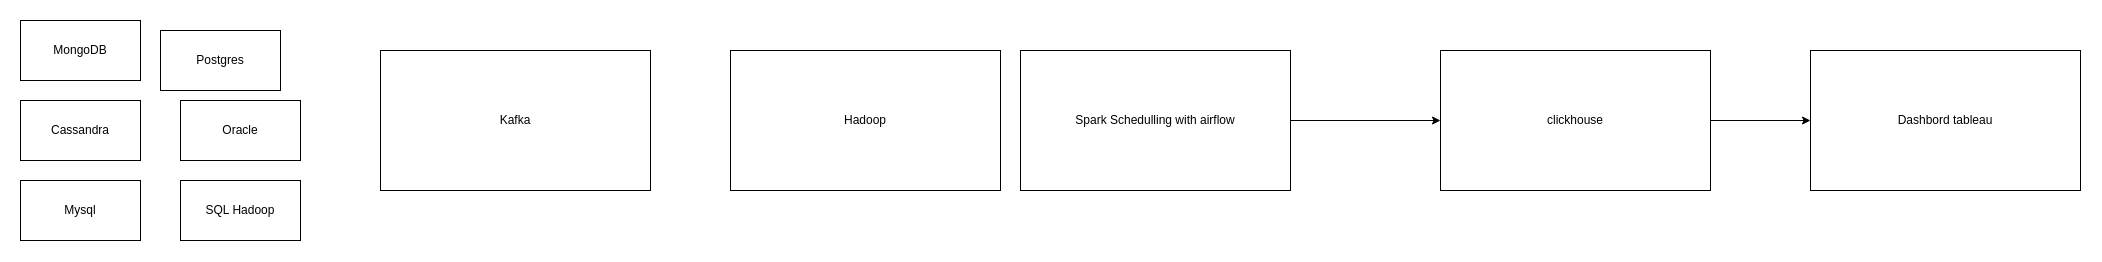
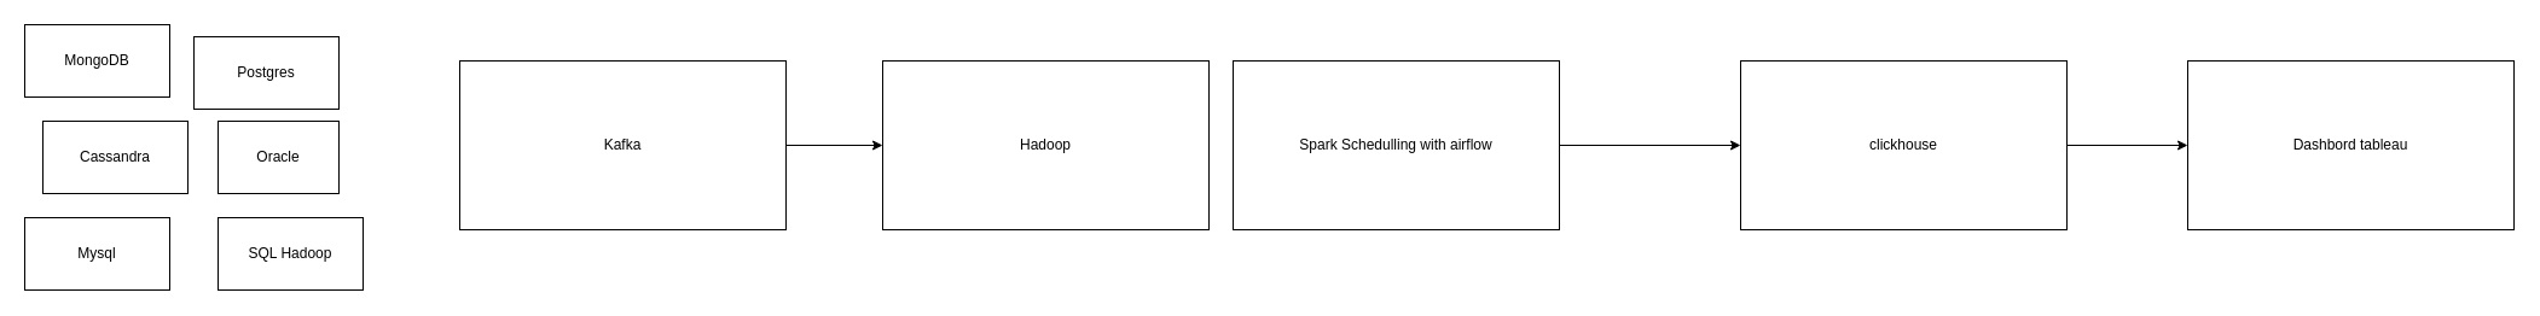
  <mxCell id="0" />
  <mxCell id="1" parent="0" />
  <mxCell id="2" value="MongoDB" style="rounded=0;whiteSpace=wrap;html=1;" parent="1" vertex="1"><mxGeometry x="20" y="20" width="120" height="60" as="geometry" /></mxCell>
- <mxCell id="3" value="Cassandra" style="rounded=0;whiteSpace=wrap;html=1;" parent="1" vertex="1"><mxGeometry x="20" y="100" width="120" height="60" as="geometry" /></mxCell>
+ <mxCell id="3" value="Cassandra" style="rounded=0;whiteSpace=wrap;html=1;" parent="1" vertex="1"><mxGeometry x="35" y="100" width="120" height="60" as="geometry" /></mxCell>
  <mxCell id="4" value="Mysql" style="rounded=0;whiteSpace=wrap;html=1;" parent="1" vertex="1"><mxGeometry x="20" y="180" width="120" height="60" as="geometry" /></mxCell>
  <mxCell id="5" value="Postgres" style="rounded=0;whiteSpace=wrap;html=1;" parent="1" vertex="1"><mxGeometry x="160" y="30" width="120" height="60" as="geometry" /></mxCell>
- <mxCell id="6" value="Oracle" style="rounded=0;whiteSpace=wrap;html=1;" parent="1" vertex="1"><mxGeometry x="180" y="100" width="120" height="60" as="geometry" /></mxCell>
+ <mxCell id="6" value="Oracle" style="rounded=0;whiteSpace=wrap;html=1;" parent="1" vertex="1"><mxGeometry x="180" y="100" width="100" height="60" as="geometry" /></mxCell>
  <mxCell id="7" value="SQL Hadoop" style="rounded=0;whiteSpace=wrap;html=1;" parent="1" vertex="1"><mxGeometry x="180" y="180" width="120" height="60" as="geometry" /></mxCell>
+ <mxCell id="8" style="edgeStyle=orthogonalEdgeStyle;rounded=0;orthogonalLoop=1;jettySize=auto;html=1;entryX=0;entryY=0.5;entryDx=0;entryDy=0;" parent="1" source="9" target="10" edge="1"><mxGeometry relative="1" as="geometry" /></mxCell>
  <mxCell id="9" value="Kafka" style="rounded=0;whiteSpace=wrap;html=1;" parent="1" vertex="1"><mxGeometry x="380" y="50" width="270" height="140" as="geometry" /></mxCell>
  <mxCell id="10" value="Hadoop" style="rounded=0;whiteSpace=wrap;html=1;" parent="1" vertex="1"><mxGeometry x="730" y="50" width="270" height="140" as="geometry" /></mxCell>
  <mxCell id="11" style="edgeStyle=orthogonalEdgeStyle;rounded=0;orthogonalLoop=1;jettySize=auto;html=1;entryX=0;entryY=0.5;entryDx=0;entryDy=0;" parent="1" source="12" target="14" edge="1"><mxGeometry relative="1" as="geometry" /></mxCell>
  <mxCell id="12" value="Spark Schedulling with airflow" style="rounded=0;whiteSpace=wrap;html=1;" parent="1" vertex="1"><mxGeometry x="1020" y="50" width="270" height="140" as="geometry" /></mxCell>
  <mxCell id="13" style="edgeStyle=orthogonalEdgeStyle;rounded=0;orthogonalLoop=1;jettySize=auto;html=1;" parent="1" source="14" target="15" edge="1"><mxGeometry relative="1" as="geometry" /></mxCell>
  <mxCell id="14" value="clickhouse" style="rounded=0;whiteSpace=wrap;html=1;" parent="1" vertex="1"><mxGeometry x="1440" y="50" width="270" height="140" as="geometry" /></mxCell>
  <mxCell id="15" value="Dashbord tableau" style="rounded=0;whiteSpace=wrap;html=1;" parent="1" vertex="1"><mxGeometry x="1810" y="50" width="270" height="140" as="geometry" /></mxCell>
